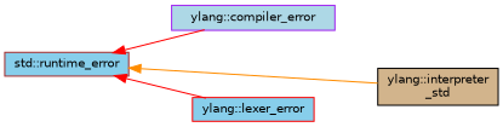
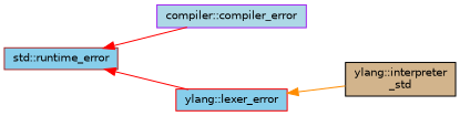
  digraph {
    rankdir=LR
    node [fillcolor=skyblue fontname=Helvetica fontsize=10 shape=record style=filled]
    edge [color=red dir=back fontname=Helvetica fontsize=10 labelfontname=Helvetica labelfontsize=10 style=solid]
    n1 [color=brown height=0.2 label="std::runtime_error" width=0.4]
-   n2 [color=purple fillcolor=lightblue height=0.2 label="ylang::compiler_error" width=0.4]
+   n2 [color=purple fillcolor=lightblue height=0.2 label="compiler::compiler_error" width=0.4]
    n3 [color=black fillcolor=tan height=0.2 label="ylang::interpreter\l_std" width=0.4]
    n4 [color=red height=0.2 label="ylang::lexer_error" width=0.4]
    n1 -> n2
-   n1 -> n3 [color=darkorange]
+   n4 -> n3 [color=darkorange]
    n1 -> n4
  }
